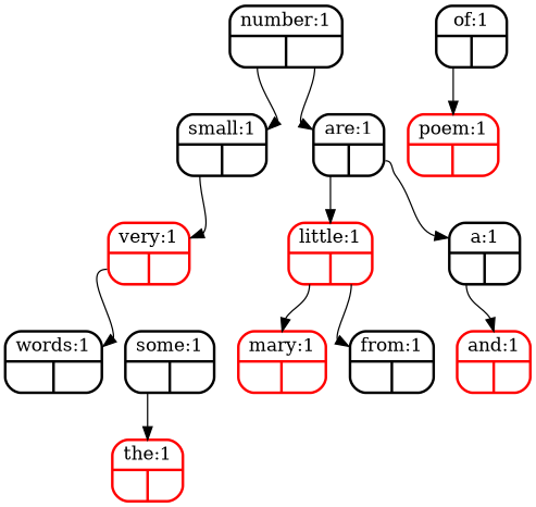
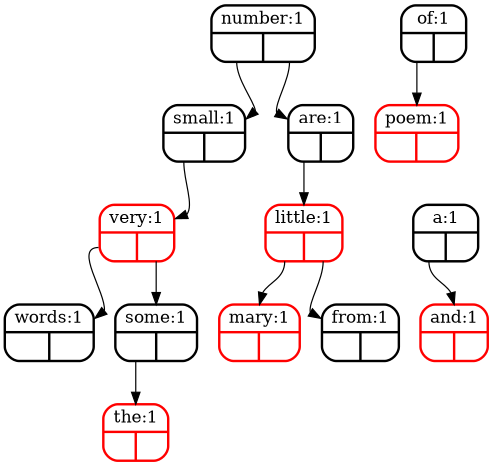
  digraph {
    node [color=black penwidth=2 shape=Mrecord]
    edge [headport=f0 tailport=f1]
    n1 [label="{<f0>number:1|{<f1>|<f2>}}"]
    n2 [label="{<f0>small:1|{<f1>|<f2>}}"]
    n3 [label="{<f0>are:1|{<f1>|<f2>}}"]
    n4 [color=red label="{<f0>very:1|{<f1>|<f2>}}"]
    n5 [color=red label="{<f0>little:1|{<f1>|<f2>}}"]
    n6 [label="{<f0>a:1|{<f1>|<f2>}}"]
    n7 [label="{<f0>words:1|{<f1>|<f2>}}"]
    n8 [label="{<f0>some:1|{<f1>|<f2>}}"]
    n9 [label="{<f0>of:1|{<f1>|<f2>}}"]
    n10 [color=red label="{<f0>poem:1|{<f1>|<f2>}}"]
    n11 [color=red label="{<f0>the:1|{<f1>|<f2>}}"]
    n12 [color=red label="{<f0>mary:1|{<f1>|<f2>}}"]
    n13 [label="{<f0>from:1|{<f1>|<f2>}}"]
    n14 [color=red label="{<f0>and:1|{<f1>|<f2>}}"]
    n1 -> n2
    n1 -> n3 [tailport=f2]
    n2 -> n4
    n3 -> n5
-   n3 -> n6 [tailport=f2]
    n4 -> n7
+   n4 -> n8 [tailport=f2]
    n5 -> n12
    n5 -> n13 [tailport=f2]
    n6 -> n14
    n8 -> n11
    n9 -> n10
  }
